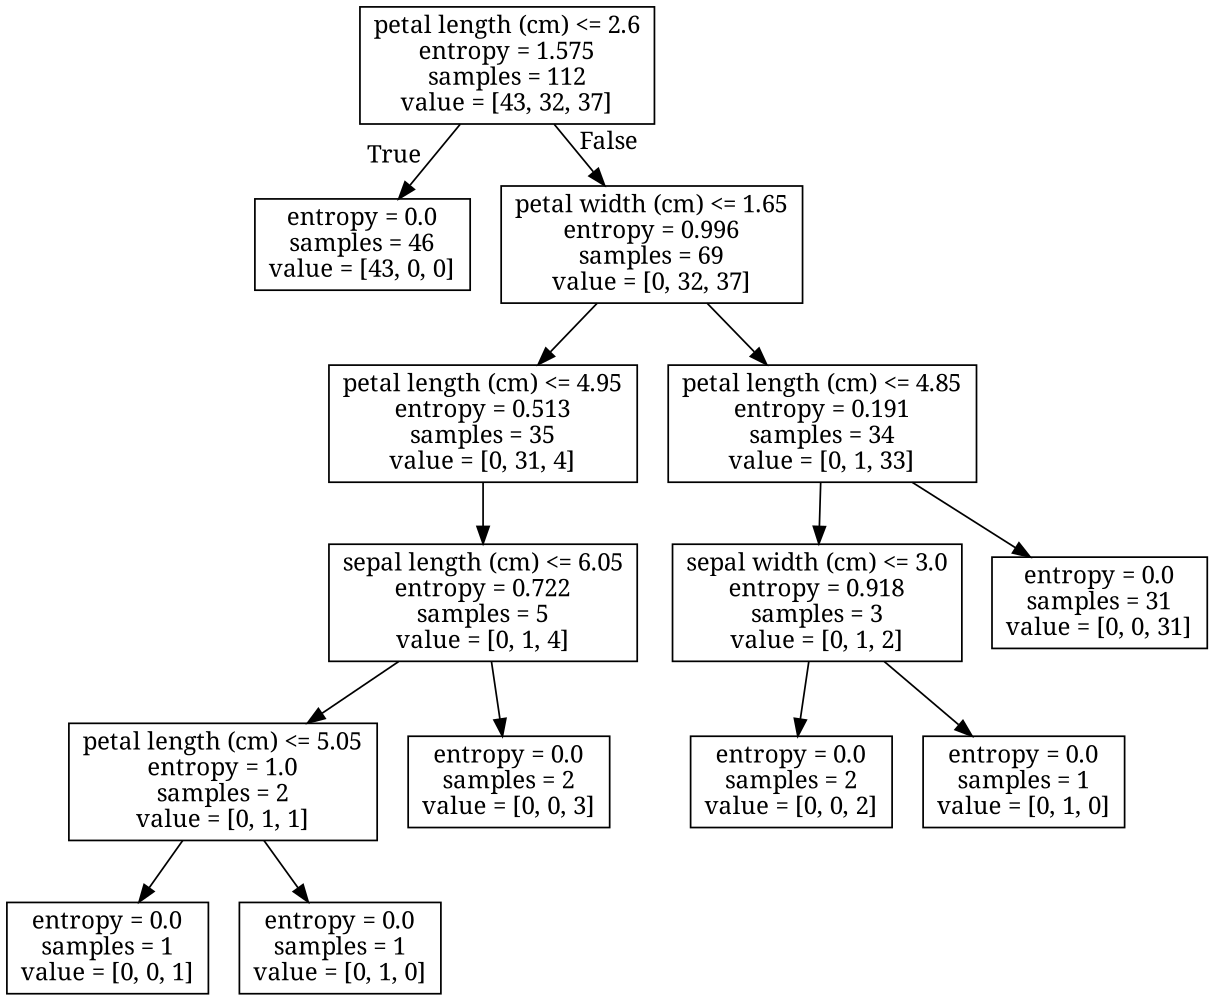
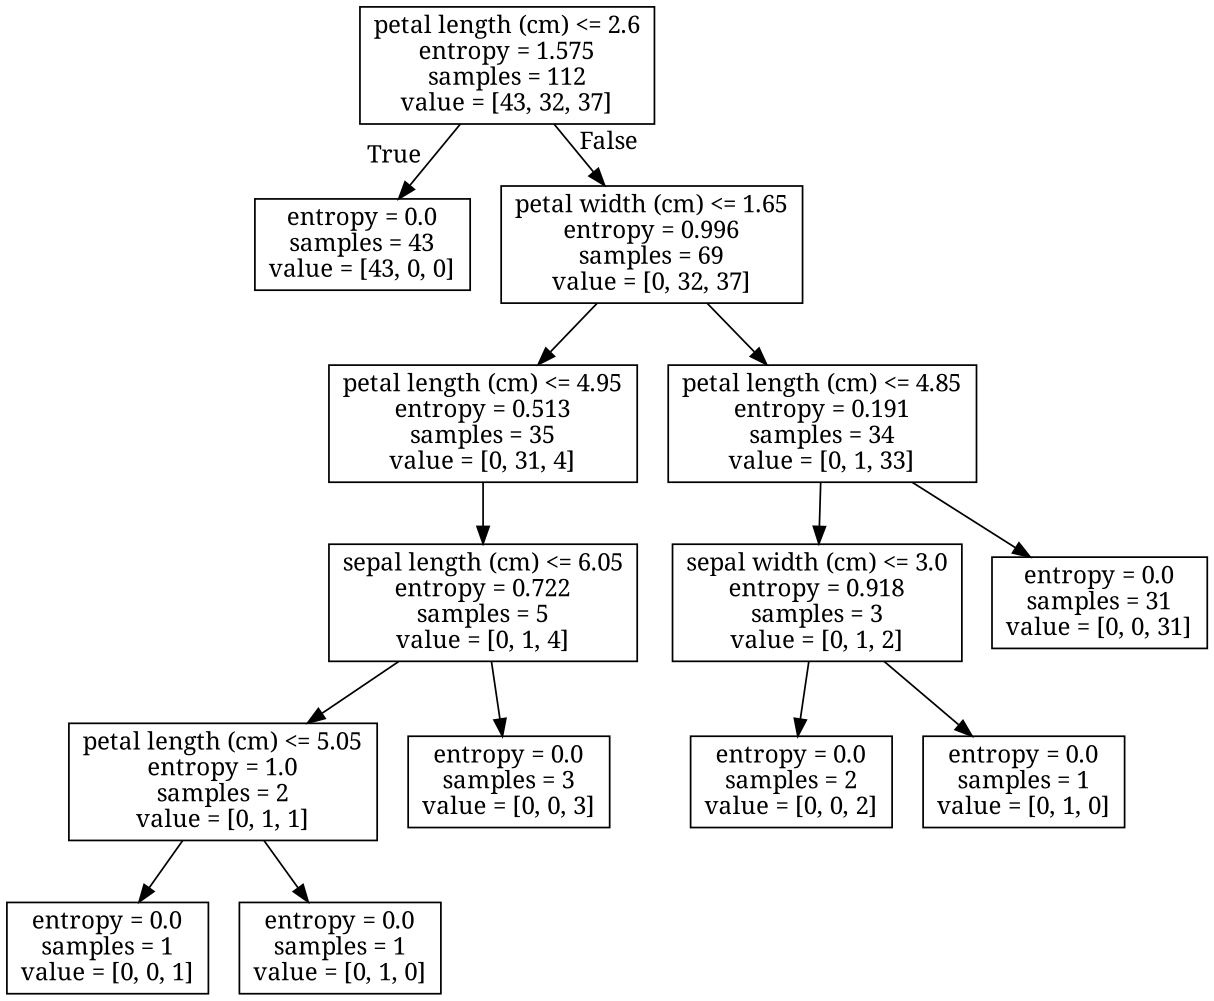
  digraph {
    fontname="Noto Serif"
    node [fontname="Noto Serif" shape=box]
    edge [fontname="Noto Serif"]
    n1 [label="petal length (cm) <= 2.6\nentropy = 1.575\nsamples = 112\nvalue = [43, 32, 37]"]
-   n2 [label="entropy = 0.0\nsamples = 46\nvalue = [43, 0, 0]"]
+   n2 [label="entropy = 0.0\nsamples = 43\nvalue = [43, 0, 0]"]
    n3 [label="petal width (cm) <= 1.65\nentropy = 0.996\nsamples = 69\nvalue = [0, 32, 37]"]
    n4 [label="petal length (cm) <= 4.95\nentropy = 0.513\nsamples = 35\nvalue = [0, 31, 4]"]
    n5 [label="petal length (cm) <= 4.85\nentropy = 0.191\nsamples = 34\nvalue = [0, 1, 33]"]
    n6 [label="sepal length (cm) <= 6.05\nentropy = 0.722\nsamples = 5\nvalue = [0, 1, 4]"]
    n7 [label="sepal width (cm) <= 3.0\nentropy = 0.918\nsamples = 3\nvalue = [0, 1, 2]"]
    n8 [label="entropy = 0.0\nsamples = 31\nvalue = [0, 0, 31]"]
    n9 [label="petal length (cm) <= 5.05\nentropy = 1.0\nsamples = 2\nvalue = [0, 1, 1]"]
-   n10 [label="entropy = 0.0\nsamples = 2\nvalue = [0, 0, 3]"]
+   n10 [label="entropy = 0.0\nsamples = 3\nvalue = [0, 0, 3]"]
    n11 [label="entropy = 0.0\nsamples = 1\nvalue = [0, 0, 1]"]
    n12 [label="entropy = 0.0\nsamples = 1\nvalue = [0, 1, 0]"]
    n13 [label="entropy = 0.0\nsamples = 2\nvalue = [0, 0, 2]"]
    n14 [label="entropy = 0.0\nsamples = 1\nvalue = [0, 1, 0]"]
    n1 -> n2 [headlabel=True labelangle=45 labeldistance=2.5]
    n1 -> n3 [headlabel=False labelangle=-45 labeldistance=2.5]
    n3 -> n4
    n3 -> n5
    n4 -> n6
    n5 -> n7
    n5 -> n8
    n6 -> n9
    n6 -> n10
    n7 -> n13
    n7 -> n14
    n9 -> n11
    n9 -> n12
  }
